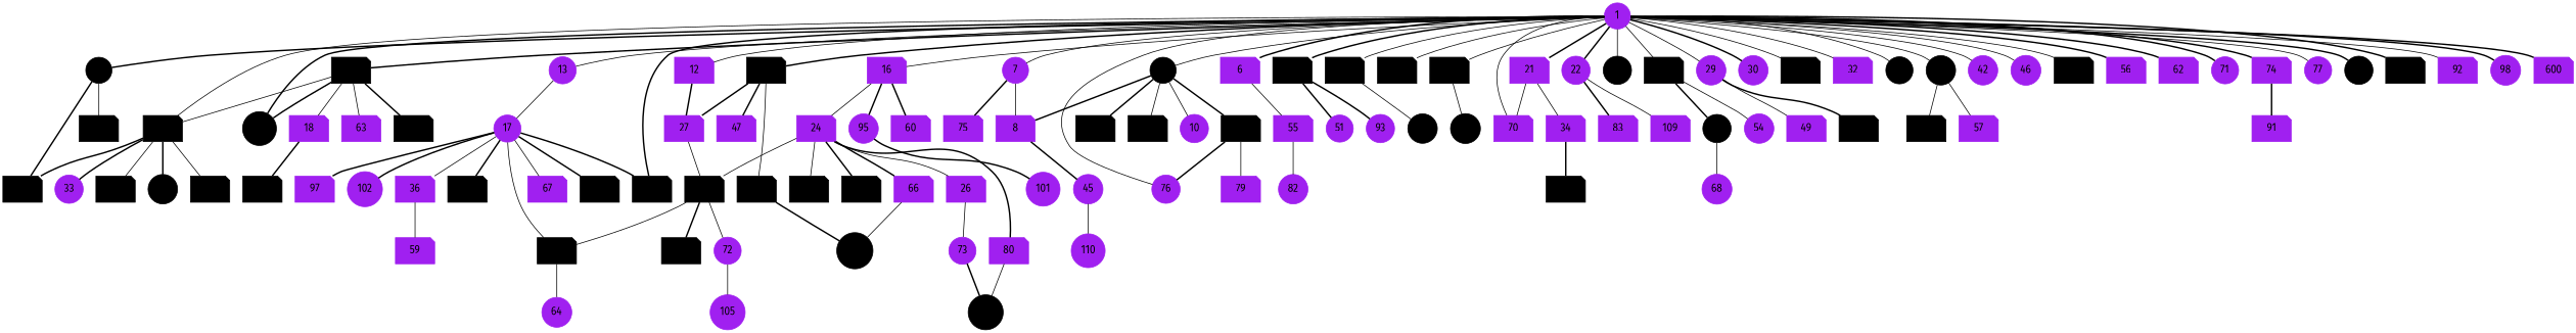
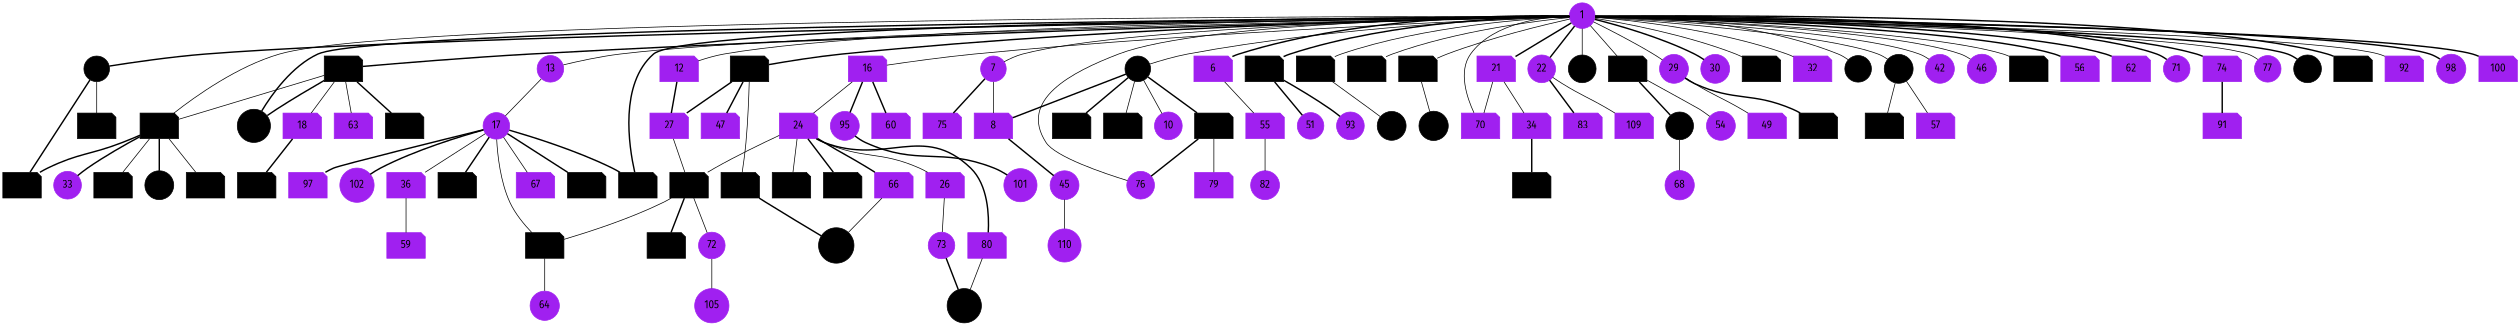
  graph {
    fontname="Fira Sans"
    node [color=purple fontname="Fira Sans" shape=note style=filled]
    edge [fontname="Fira Sans" style=solid]
    1 [shape=circle]
    2 [color=black shape=circle]
    3 [color=black]
    4 [color=black]
    5 [color=black shape=circle]
    6
    7 [shape=circle]
    9 [color=black]
    11 [color=black]
    12
    13 [shape=circle]
    14 [color=black]
    15 [color=black]
    16
    20 [color=black]
    21
    22 [shape=circle]
    23 [color=black shape=circle]
    28 [color=black]
    29 [shape=circle]
    30 [shape=circle]
    31 [color=black]
    32
    37 [color=black shape=circle]
    38 [color=black shape=circle]
    42 [shape=circle]
    46 [shape=circle]
    48 [color=black]
    56
    62
    70
    71 [shape=circle]
    74
    76 [shape=circle]
    77 [shape=circle]
    81 [color=black shape=circle]
    90 [color=black]
    92
    98 [shape=circle]
-   100 [label=600]
+   100
    104 [color=black]
    107 [color=black shape=circle]
    50 [color=black]
    89 [color=black]
    18
    63
    87 [color=black]
    25 [color=black]
    27
    47
    8
    10 [shape=circle]
    19 [color=black]
    61 [color=black]
    96 [color=black]
    55
    75
    51 [shape=circle]
    93 [shape=circle]
    85 [color=black shape=circle]
    17 [shape=circle]
    99 [color=black shape=circle]
    24
    60
    95 [shape=circle]
    33 [shape=circle]
    41 [color=black]
    43 [color=black shape=circle]
    58 [color=black]
    34
    83
    109
    53 [color=black shape=circle]
    54 [shape=circle]
    49
    69 [color=black]
    52 [color=black]
    57
    91
    39 [color=black]
    108 [color=black shape=circle]
    40 [color=black]
    45 [shape=circle]
    79
    82 [shape=circle]
    110 [shape=circle]
    35 [color=black]
    36
    44 [color=black]
    67
    84 [color=black]
    97
    102 [shape=circle]
    26
    66
    80
    86 [color=black]
    88 [color=black]
    101 [shape=circle]
    59
    64 [shape=circle]
    78 [color=black]
    73 [shape=circle]
    72 [shape=circle]
    94 [color=black]
    103 [color=black shape=circle]
    68 [shape=circle]
    105 [shape=circle]
    1 -- 2 [style=bold]
    1 -- 3 [style=bold]
    1 -- 4 [style=bold]
    1 -- 5
    1 -- 6 [style=bold]
    1 -- 7
    1 -- 9 [style=bold]
    1 -- 11
    1 -- 12
    1 -- 13
    1 -- 14
    1 -- 15
    1 -- 16
    1 -- 20
    1 -- 21 [style=bold]
    1 -- 22 [style=bold]
    1 -- 23
    1 -- 28
    1 -- 29
    1 -- 30 [style=bold]
    1 -- 31
    1 -- 32
    1 -- 37
    1 -- 38
    1 -- 42
    1 -- 46
    1 -- 48
    1 -- 56 [style=bold]
    1 -- 62 [style=bold]
    1 -- 70
    1 -- 71 [style=bold]
    1 -- 74 [style=bold]
    1 -- 76
    1 -- 77
    1 -- 81 [style=bold]
    1 -- 90 [style=bold]
    1 -- 92
    1 -- 98 [style=bold]
    1 -- 100 [style=bold]
    1 -- 104 [style=bold]
    1 -- 107 [style=bold]
    2 -- 50 [style=bold]
    2 -- 89
    3 -- 20
    3 -- 107 [style=bold]
    3 -- 18
    3 -- 63
    3 -- 87 [style=bold]
    4 -- 25
    4 -- 27 [style=bold]
    4 -- 47 [style=bold]
    5 -- 8 [style=bold]
    5 -- 10
    5 -- 19 [style=bold]
    5 -- 61 [style=bold]
    5 -- 96
    6 -- 55
    7 -- 8
    7 -- 75 [style=bold]
    9 -- 51 [style=bold]
    9 -- 93 [style=bold]
    11 -- 85
    12 -- 27 [style=bold]
    13 -- 17
    15 -- 99
    16 -- 24
    16 -- 60 [style=bold]
    16 -- 95 [style=bold]
    20 -- 50 [style=bold]
    20 -- 33 [style=bold]
    20 -- 41
    20 -- 43 [style=bold]
    20 -- 58
    21 -- 70
    21 -- 34
    22 -- 83 [style=bold]
    22 -- 109
    28 -- 53 [style=bold]
    28 -- 54
    29 -- 49
    29 -- 69 [style=bold]
    38 -- 52
    38 -- 57
    74 -- 91 [style=bold]
    18 -- 39 [style=bold]
    25 -- 108 [style=bold]
    27 -- 40
    8 -- 45 [style=bold]
    19 -- 76 [style=bold]
    19 -- 79
    55 -- 82
    17 -- 104 [style=bold]
    17 -- 35 [style=bold]
    17 -- 36
    17 -- 44
    17 -- 67
    17 -- 84 [style=bold]
    17 -- 97 [style=bold]
    17 -- 102 [style=bold]
    24 -- 40
    24 -- 26
    24 -- 66 [style=bold]
    24 -- 80 [style=bold]
    24 -- 86
    24 -- 88 [style=bold]
    95 -- 101 [style=bold]
    34 -- 78 [style=bold]
    53 -- 68
    40 -- 44
    40 -- 72
    40 -- 94 [style=bold]
    45 -- 110
    36 -- 59
    44 -- 64
    26 -- 73
    66 -- 108
    80 -- 103
    73 -- 103 [style=bold]
    72 -- 105
  }
